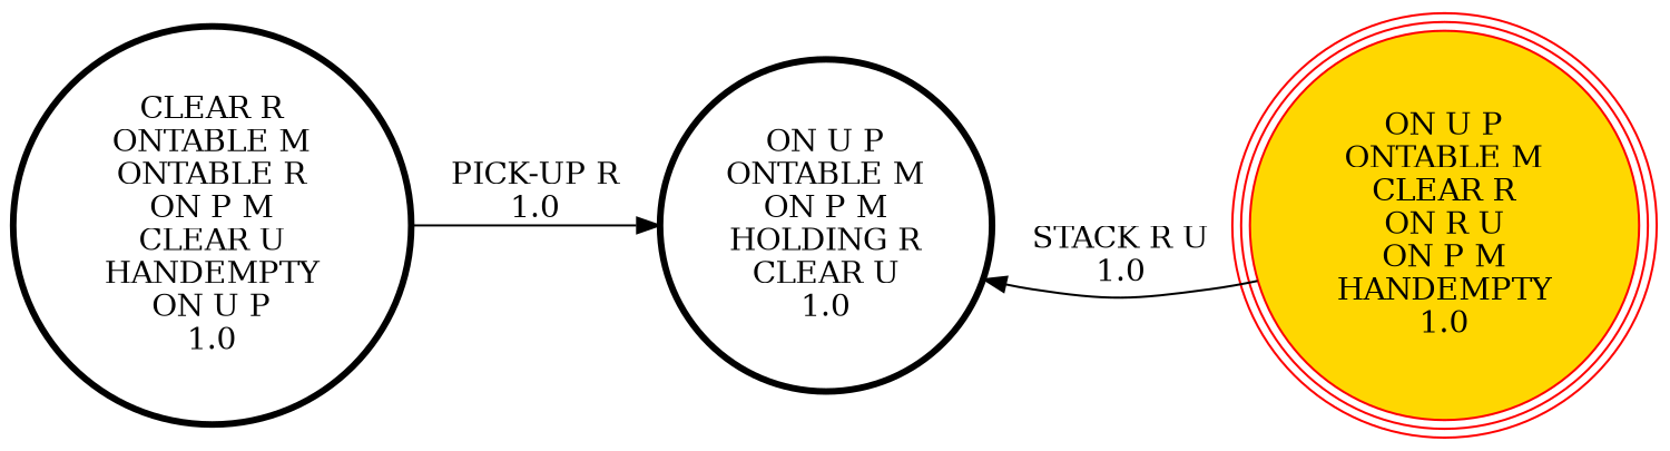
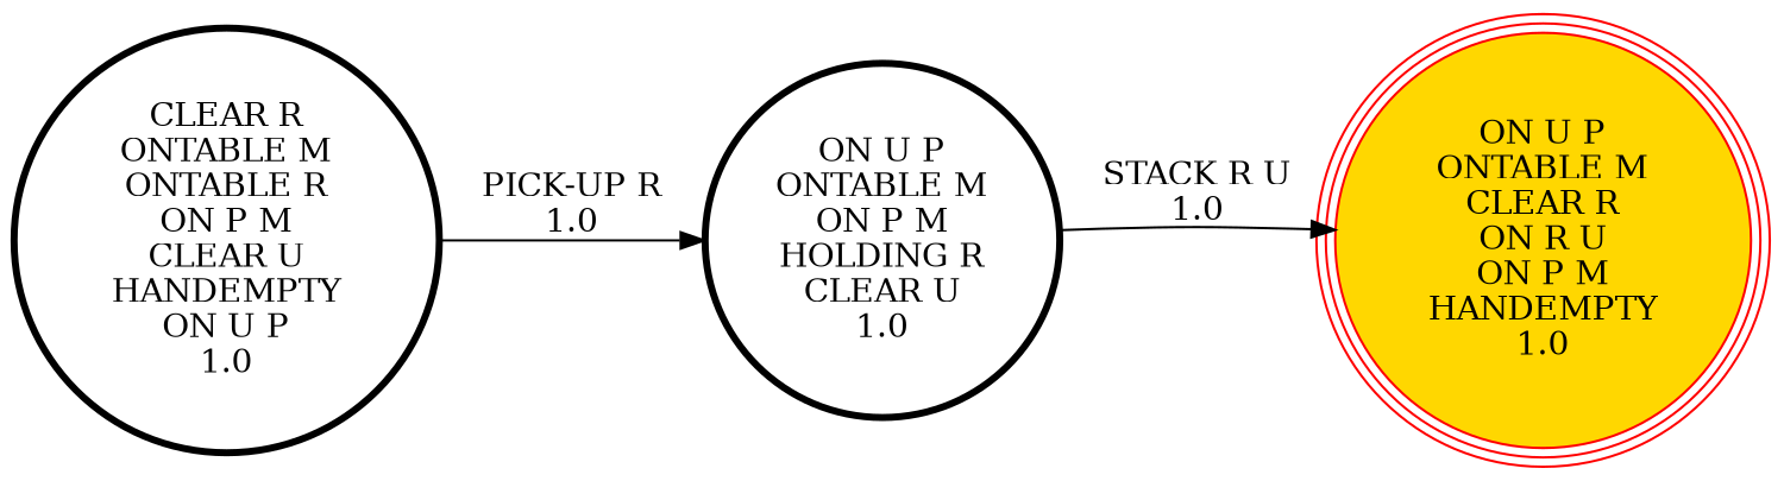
  digraph {
    rankdir=LR
    node [penwidth=3 shape=circle]
    "ON U P\nONTABLE M\nON P M\nHOLDING R\nCLEAR U\n1.0\n"
    "ON U P\nONTABLE M\nCLEAR R\nON R U\nON P M\nHANDEMPTY\n1.0\n" [color=red fillcolor=gold peripheries=3 style=filled penwidth=""]
    "CLEAR R\nONTABLE M\nONTABLE R\nON P M\nCLEAR U\nHANDEMPTY\nON U P\n1.0\n"
-   "ON U P\nONTABLE M\nCLEAR R\nON R U\nON P M\nHANDEMPTY\n1.0\n" -> "ON U P\nONTABLE M\nON P M\nHOLDING R\nCLEAR U\n1.0\n" [label="STACK R U\n1.0\n"]
+   "ON U P\nONTABLE M\nON P M\nHOLDING R\nCLEAR U\n1.0\n" -> "ON U P\nONTABLE M\nCLEAR R\nON R U\nON P M\nHANDEMPTY\n1.0\n" [label="STACK R U\n1.0\n"]
    "CLEAR R\nONTABLE M\nONTABLE R\nON P M\nCLEAR U\nHANDEMPTY\nON U P\n1.0\n" -> "ON U P\nONTABLE M\nON P M\nHOLDING R\nCLEAR U\n1.0\n" [label="PICK-UP R\n1.0\n"]
  }
